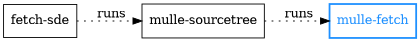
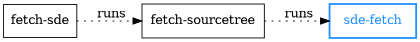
  digraph {
    rankdir=LR
    node [shape=record]
    edge [style=dotted]
    n1 [label="fetch-sde"]
-   "mulle-sourcetree"
-   "mulle-fetch" [color=dodgerblue fontcolor=dodgerblue penwidth=2]
+   "mulle-sourcetree" [label="fetch-sourcetree"]
+   "mulle-fetch" [color=dodgerblue fontcolor=dodgerblue penwidth=2 label="sde-fetch"]
    subgraph sub_1 {
      label="Language agnostic"
      n1
      "mulle-sourcetree"
      "mulle-fetch"
    }
    n1 -> "mulle-sourcetree" [label=" runs"]
    "mulle-sourcetree" -> "mulle-fetch" [label=" runs"]
  }
